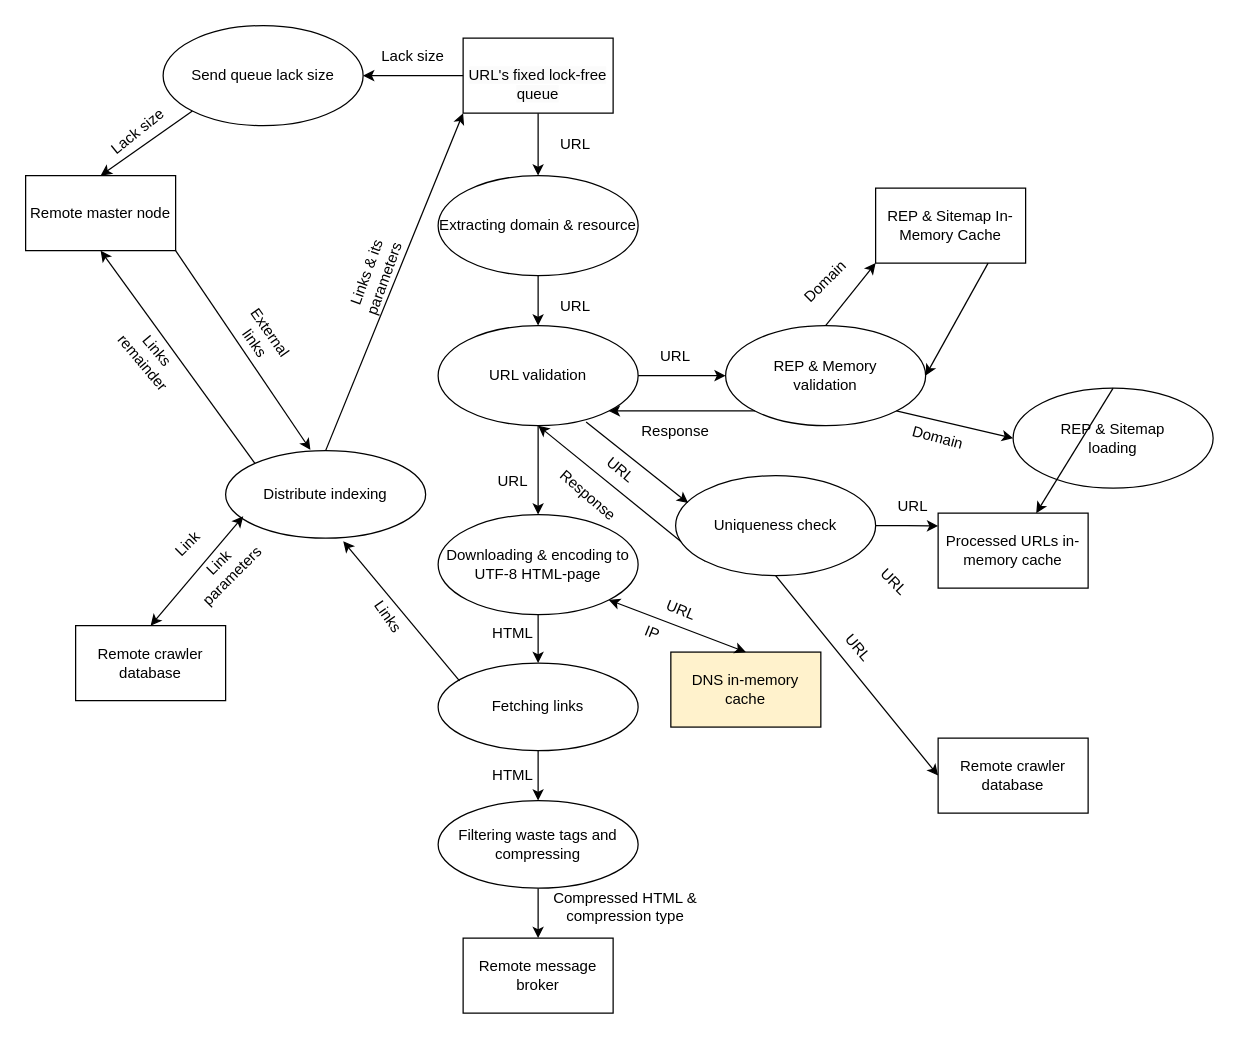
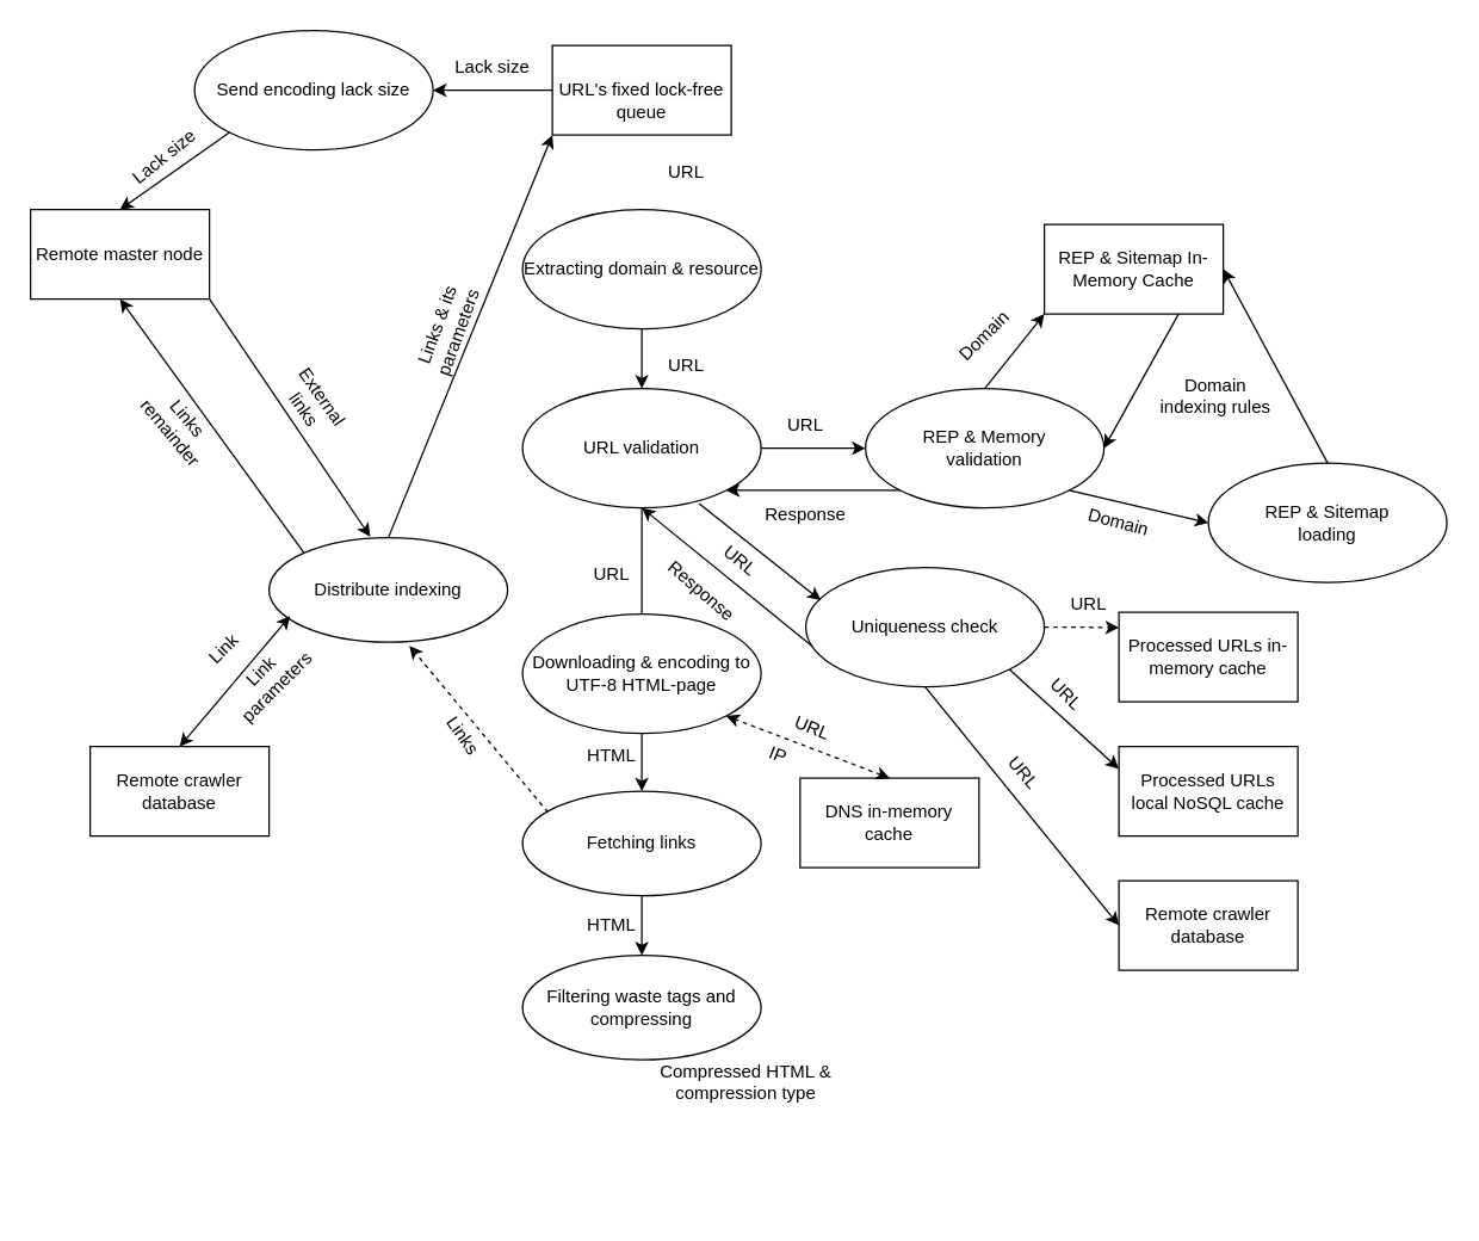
  <mxCell id="0" />
  <mxCell id="1" parent="0" />
  <mxCell id="2" value="Extracting domain &amp;amp; resource" style="ellipse;whiteSpace=wrap;html=1;" vertex="1" parent="1"><mxGeometry x="350" y="140" width="160" height="80" as="geometry" /></mxCell>
- <mxCell id="3" value="" style="endArrow=classic;html=1;rounded=0;entryX=0.5;entryY=0;entryDx=0;entryDy=0;exitX=0.5;exitY=1;exitDx=0;exitDy=0;" edge="1" parent="1" source="5" target="2"><mxGeometry width="50" height="50" relative="1" as="geometry"><mxPoint x="410" y="100" as="sourcePoint" /><mxPoint x="420" y="50" as="targetPoint" /></mxGeometry></mxCell>
  <mxCell id="4" value="URL" style="text;html=1;strokeColor=none;fillColor=none;align=center;verticalAlign=middle;whiteSpace=wrap;rounded=0;" vertex="1" parent="1"><mxGeometry x="510" y="270" width="60" height="30" as="geometry" /></mxCell>
  <mxCell id="5" value="&lt;br&gt;&lt;span style=&quot;color: rgb(0, 0, 0); font-family: Helvetica; font-size: 12px; font-style: normal; font-variant-ligatures: normal; font-variant-caps: normal; font-weight: 400; letter-spacing: normal; orphans: 2; text-align: center; text-indent: 0px; text-transform: none; widows: 2; word-spacing: 0px; -webkit-text-stroke-width: 0px; background-color: rgb(251, 251, 251); text-decoration-thickness: initial; text-decoration-style: initial; text-decoration-color: initial; float: none; display: inline !important;&quot;&gt;URL's fixed lock-free queue&lt;/span&gt;" style="rounded=0;whiteSpace=wrap;html=1;" vertex="1" parent="1"><mxGeometry x="370" y="30" width="120" height="60" as="geometry" /></mxCell>
  <mxCell id="6" value="" style="endArrow=classic;html=1;rounded=0;exitX=0.5;exitY=1;exitDx=0;exitDy=0;entryX=0.5;entryY=0;entryDx=0;entryDy=0;" edge="1" parent="1" source="2" target="7"><mxGeometry width="50" height="50" relative="1" as="geometry"><mxPoint x="510" y="350" as="sourcePoint" /><mxPoint x="430" y="260" as="targetPoint" /></mxGeometry></mxCell>
  <mxCell id="7" value="URL validation" style="ellipse;whiteSpace=wrap;html=1;" vertex="1" parent="1"><mxGeometry x="350" y="260" width="160" height="80" as="geometry" /></mxCell>
  <mxCell id="8" value="REP &amp;amp; Sitemap In-Memory Cache" style="rounded=0;whiteSpace=wrap;html=1;" vertex="1" parent="1"><mxGeometry x="700" y="150" width="120" height="60" as="geometry" /></mxCell>
  <mxCell id="9" value="REP &amp;amp; Memory&lt;br&gt;validation" style="ellipse;whiteSpace=wrap;html=1;" vertex="1" parent="1"><mxGeometry x="580" y="260" width="160" height="80" as="geometry" /></mxCell>
  <mxCell id="10" value="" style="endArrow=classic;html=1;rounded=0;exitX=1;exitY=0.5;exitDx=0;exitDy=0;entryX=0;entryY=0.5;entryDx=0;entryDy=0;" edge="1" parent="1" source="7" target="9"><mxGeometry width="50" height="50" relative="1" as="geometry"><mxPoint x="530" y="320" as="sourcePoint" /><mxPoint x="570" y="400" as="targetPoint" /></mxGeometry></mxCell>
  <mxCell id="11" value="URL" style="text;html=1;strokeColor=none;fillColor=none;align=center;verticalAlign=middle;whiteSpace=wrap;rounded=0;" vertex="1" parent="1"><mxGeometry x="430" y="100" width="60" height="30" as="geometry" /></mxCell>
  <mxCell id="12" value="URL" style="text;html=1;strokeColor=none;fillColor=none;align=center;verticalAlign=middle;whiteSpace=wrap;rounded=0;" vertex="1" parent="1"><mxGeometry x="430" y="220" width="60" height="50" as="geometry" /></mxCell>
  <mxCell id="13" value="" style="endArrow=classic;html=1;rounded=0;exitX=0.5;exitY=0;exitDx=0;exitDy=0;entryX=0;entryY=1;entryDx=0;entryDy=0;" edge="1" parent="1" source="9" target="8"><mxGeometry width="50" height="50" relative="1" as="geometry"><mxPoint x="780" y="290" as="sourcePoint" /><mxPoint x="830" y="240" as="targetPoint" /></mxGeometry></mxCell>
  <mxCell id="14" value="Domain" style="text;html=1;strokeColor=none;fillColor=none;align=center;verticalAlign=middle;whiteSpace=wrap;rounded=0;rotation=-45;" vertex="1" parent="1"><mxGeometry x="630" y="210" width="60" height="30" as="geometry" /></mxCell>
  <mxCell id="15" value="" style="endArrow=classic;html=1;rounded=0;entryX=1;entryY=0.5;entryDx=0;entryDy=0;exitX=0.75;exitY=1;exitDx=0;exitDy=0;" edge="1" parent="1" source="8" target="9"><mxGeometry width="50" height="50" relative="1" as="geometry"><mxPoint x="940" y="360" as="sourcePoint" /><mxPoint x="990" y="310" as="targetPoint" /></mxGeometry></mxCell>
+ <mxCell id="16" value="Domain indexing rules" style="text;html=1;strokeColor=none;fillColor=none;align=center;verticalAlign=middle;whiteSpace=wrap;rounded=0;" vertex="1" parent="1"><mxGeometry x="770" y="250" width="90" height="30" as="geometry" /></mxCell>
  <mxCell id="17" value="REP &amp;amp; Sitemap&lt;br&gt;loading" style="ellipse;whiteSpace=wrap;html=1;" vertex="1" parent="1"><mxGeometry x="810" y="310" width="160" height="80" as="geometry" /></mxCell>
  <mxCell id="18" value="" style="endArrow=classic;html=1;rounded=0;exitX=1;exitY=1;exitDx=0;exitDy=0;entryX=0;entryY=0.5;entryDx=0;entryDy=0;" edge="1" parent="1" source="9" target="17"><mxGeometry width="50" height="50" relative="1" as="geometry"><mxPoint x="630" y="480" as="sourcePoint" /><mxPoint x="680" y="430" as="targetPoint" /></mxGeometry></mxCell>
  <mxCell id="19" value="Domain" style="text;html=1;strokeColor=none;fillColor=none;align=center;verticalAlign=middle;whiteSpace=wrap;rounded=0;rotation=15;" vertex="1" parent="1"><mxGeometry x="720" y="335" width="60" height="30" as="geometry" /></mxCell>
- <mxCell id="20" value="" style="endArrow=classic;html=1;rounded=0;exitX=0.5;exitY=0;exitDx=0;exitDy=0;" edge="1" parent="1" source="17" target="29"><mxGeometry width="50" height="50" relative="1" as="geometry"><mxPoint x="960" y="290" as="sourcePoint" /><mxPoint x="1010" y="240" as="targetPoint" /></mxGeometry></mxCell>
+ <mxCell id="20" value="" style="endArrow=classic;html=1;rounded=0;entryX=1;entryY=0.5;entryDx=0;entryDy=0;exitX=0.5;exitY=0;exitDx=0;exitDy=0;" edge="1" parent="1" source="17" target="8"><mxGeometry width="50" height="50" relative="1" as="geometry"><mxPoint x="960" y="290" as="sourcePoint" /><mxPoint x="1010" y="240" as="targetPoint" /></mxGeometry></mxCell>
  <mxCell id="21" value="" style="endArrow=classic;html=1;rounded=0;exitX=0;exitY=1;exitDx=0;exitDy=0;entryX=1;entryY=1;entryDx=0;entryDy=0;" edge="1" parent="1" source="9" target="7"><mxGeometry width="50" height="50" relative="1" as="geometry"><mxPoint x="550" y="440" as="sourcePoint" /><mxPoint x="600" y="390" as="targetPoint" /></mxGeometry></mxCell>
  <mxCell id="22" value="Response" style="text;html=1;strokeColor=none;fillColor=none;align=center;verticalAlign=middle;whiteSpace=wrap;rounded=0;" vertex="1" parent="1"><mxGeometry x="510" y="330" width="60" height="30" as="geometry" /></mxCell>
+ <mxCell id="23" style="rounded=0;orthogonalLoop=1;jettySize=auto;html=1;exitX=1;exitY=1;exitDx=0;exitDy=0;entryX=0;entryY=0.25;entryDx=0;entryDy=0;" edge="1" parent="1" source="26" target="30"><mxGeometry relative="1" as="geometry"><mxPoint x="676.667" y="540" as="targetPoint" /></mxGeometry></mxCell>
  <mxCell id="24" style="rounded=0;orthogonalLoop=1;jettySize=auto;html=1;exitX=0.5;exitY=1;exitDx=0;exitDy=0;entryX=0;entryY=0.5;entryDx=0;entryDy=0;" edge="1" parent="1" source="26" target="31"><mxGeometry relative="1" as="geometry"><mxPoint x="730" y="610" as="targetPoint" /></mxGeometry></mxCell>
  <mxCell id="25" style="rounded=0;orthogonalLoop=1;jettySize=auto;html=1;exitX=0;exitY=1;exitDx=0;exitDy=0;entryX=0.5;entryY=1;entryDx=0;entryDy=0;" edge="1" parent="1" source="26" target="7"><mxGeometry relative="1" as="geometry" /></mxCell>
  <mxCell id="26" value="Uniqueness check" style="ellipse;whiteSpace=wrap;html=1;" vertex="1" parent="1"><mxGeometry x="540" y="380" width="160" height="80" as="geometry" /></mxCell>
  <mxCell id="27" value="" style="endArrow=classic;html=1;rounded=0;exitX=0.74;exitY=0.963;exitDx=0;exitDy=0;exitPerimeter=0;entryX=0.063;entryY=0.275;entryDx=0;entryDy=0;entryPerimeter=0;" edge="1" parent="1" source="7" target="26"><mxGeometry width="50" height="50" relative="1" as="geometry"><mxPoint x="670" y="320" as="sourcePoint" /><mxPoint x="720" y="270" as="targetPoint" /></mxGeometry></mxCell>
  <mxCell id="28" value="URL" style="text;html=1;strokeColor=none;fillColor=none;align=center;verticalAlign=middle;whiteSpace=wrap;rounded=0;rotation=40;" vertex="1" parent="1"><mxGeometry x="466.42" y="371.17" width="60" height="10" as="geometry" /></mxCell>
  <mxCell id="29" value="Processed URLs in-memory cache" style="rounded=0;whiteSpace=wrap;html=1;" vertex="1" parent="1"><mxGeometry x="750" y="410" width="120" height="60" as="geometry" /></mxCell>
+ <mxCell id="30" value="Processed URLs local NoSQL cache" style="rounded=0;whiteSpace=wrap;html=1;" vertex="1" parent="1"><mxGeometry x="750" y="500" width="120" height="60" as="geometry" /></mxCell>
  <mxCell id="31" value="Remote crawler database" style="rounded=0;whiteSpace=wrap;html=1;" vertex="1" parent="1"><mxGeometry x="750" y="590" width="120" height="60" as="geometry" /></mxCell>
- <mxCell id="32" style="edgeStyle=orthogonalEdgeStyle;rounded=0;orthogonalLoop=1;jettySize=auto;html=1;entryX=0;entryY=0.172;entryDx=0;entryDy=0;entryPerimeter=0;" edge="1" parent="1" source="26" target="29"><mxGeometry relative="1" as="geometry" /></mxCell>
+ <mxCell id="32" style="edgeStyle=orthogonalEdgeStyle;rounded=0;orthogonalLoop=1;jettySize=auto;html=1;entryX=0;entryY=0.172;entryDx=0;entryDy=0;entryPerimeter=0;dashed=1;" edge="1" parent="1" source="26" target="29"><mxGeometry relative="1" as="geometry" /></mxCell>
  <mxCell id="33" value="URL" style="text;html=1;strokeColor=none;fillColor=none;align=center;verticalAlign=middle;whiteSpace=wrap;rounded=0;" vertex="1" parent="1"><mxGeometry x="700" y="390" width="60" height="30" as="geometry" /></mxCell>
  <mxCell id="34" value="URL" style="text;html=1;strokeColor=none;fillColor=none;align=center;verticalAlign=middle;whiteSpace=wrap;rounded=0;rotation=45;" vertex="1" parent="1"><mxGeometry x="684.52" y="457.73" width="60" height="14.5" as="geometry" /></mxCell>
  <mxCell id="35" value="URL" style="text;html=1;strokeColor=none;fillColor=none;align=center;verticalAlign=middle;whiteSpace=wrap;rounded=0;rotation=50;" vertex="1" parent="1"><mxGeometry x="656.17" y="508.21" width="60" height="20" as="geometry" /></mxCell>
  <mxCell id="36" value="Response" style="text;html=1;strokeColor=none;fillColor=none;align=center;verticalAlign=middle;whiteSpace=wrap;rounded=0;rotation=41;" vertex="1" parent="1"><mxGeometry x="440" y="381.17" width="60" height="30" as="geometry" /></mxCell>
- <mxCell id="37" value="" style="endArrow=classic;html=1;rounded=0;exitX=0.5;exitY=1;exitDx=0;exitDy=0;entryX=0.5;entryY=0;entryDx=0;entryDy=0;" edge="1" parent="1" source="7" target="38"><mxGeometry width="50" height="50" relative="1" as="geometry"><mxPoint x="390" y="510" as="sourcePoint" /><mxPoint x="430" y="420" as="targetPoint" /></mxGeometry></mxCell>
+ <mxCell id="37" value="" style="endArrow=none;html=1;rounded=0;exitX=0.5;exitY=1;exitDx=0;exitDy=0;entryX=0.5;entryY=0;entryDx=0;entryDy=0;" edge="1" parent="1" source="7" target="38"><mxGeometry width="50" height="50" relative="1" as="geometry"><mxPoint x="390" y="510" as="sourcePoint" /><mxPoint x="430" y="420" as="targetPoint" /></mxGeometry></mxCell>
  <mxCell id="38" value="Downloading &amp;amp; encoding to UTF-8 HTML-page" style="ellipse;whiteSpace=wrap;html=1;" vertex="1" parent="1"><mxGeometry x="350" y="411.17" width="160" height="80" as="geometry" /></mxCell>
  <mxCell id="39" value="URL" style="text;html=1;strokeColor=none;fillColor=none;align=center;verticalAlign=middle;whiteSpace=wrap;rounded=0;" vertex="1" parent="1"><mxGeometry x="380" y="360" width="60" height="50" as="geometry" /></mxCell>
  <mxCell id="40" value="Fetching links" style="ellipse;whiteSpace=wrap;html=1;" vertex="1" parent="1"><mxGeometry x="350" y="530" width="160" height="70" as="geometry" /></mxCell>
  <mxCell id="41" value="" style="endArrow=classic;html=1;rounded=0;exitX=0.5;exitY=1;exitDx=0;exitDy=0;entryX=0.5;entryY=0;entryDx=0;entryDy=0;" edge="1" parent="1" source="38" target="40"><mxGeometry width="50" height="50" relative="1" as="geometry"><mxPoint x="330" y="550" as="sourcePoint" /><mxPoint x="380" y="500" as="targetPoint" /></mxGeometry></mxCell>
  <mxCell id="42" value="" style="endArrow=classic;html=1;rounded=0;exitX=0.5;exitY=1;exitDx=0;exitDy=0;entryX=0.5;entryY=0;entryDx=0;entryDy=0;" edge="1" parent="1" source="40" target="46"><mxGeometry width="50" height="50" relative="1" as="geometry"><mxPoint x="370" y="720" as="sourcePoint" /><mxPoint x="430" y="660" as="targetPoint" /></mxGeometry></mxCell>
  <mxCell id="43" value="HTML" style="text;html=1;strokeColor=none;fillColor=none;align=center;verticalAlign=middle;whiteSpace=wrap;rounded=0;" vertex="1" parent="1"><mxGeometry x="380" y="491.17" width="60" height="30" as="geometry" /></mxCell>
  <mxCell id="44" value="HTML" style="text;html=1;strokeColor=none;fillColor=none;align=center;verticalAlign=middle;whiteSpace=wrap;rounded=0;" vertex="1" parent="1"><mxGeometry x="380" y="605" width="60" height="30" as="geometry" /></mxCell>
- <mxCell id="45" style="edgeStyle=orthogonalEdgeStyle;rounded=0;orthogonalLoop=1;jettySize=auto;html=1;exitX=0.5;exitY=1;exitDx=0;exitDy=0;" edge="1" parent="1" source="46" target="47"><mxGeometry relative="1" as="geometry" /></mxCell>
  <mxCell id="46" value="Filtering waste tags and compressing" style="ellipse;whiteSpace=wrap;html=1;" vertex="1" parent="1"><mxGeometry x="350" y="640" width="160" height="70" as="geometry" /></mxCell>
- <mxCell id="47" value="Remote message broker" style="rounded=0;whiteSpace=wrap;html=1;" vertex="1" parent="1"><mxGeometry x="370" y="750" width="120" height="60" as="geometry" /></mxCell>
  <mxCell id="48" value="Compressed HTML &amp;amp; compression type" style="text;html=1;strokeColor=none;fillColor=none;align=center;verticalAlign=middle;whiteSpace=wrap;rounded=0;" vertex="1" parent="1"><mxGeometry x="430" y="710" width="140" height="30" as="geometry" /></mxCell>
- <mxCell id="49" value="" style="endArrow=classic;html=1;rounded=0;exitX=0.107;exitY=0.203;exitDx=0;exitDy=0;entryX=0.588;entryY=1.035;entryDx=0;entryDy=0;exitPerimeter=0;entryPerimeter=0;" edge="1" parent="1" source="40" target="50"><mxGeometry width="50" height="50" relative="1" as="geometry"><mxPoint x="290" y="520" as="sourcePoint" /><mxPoint x="340" y="470" as="targetPoint" /></mxGeometry></mxCell>
+ <mxCell id="49" value="" style="endArrow=classic;html=1;rounded=0;exitX=0.107;exitY=0.203;exitDx=0;exitDy=0;entryX=0.588;entryY=1.035;entryDx=0;entryDy=0;exitPerimeter=0;entryPerimeter=0;dashed=1;" edge="1" parent="1" source="40" target="50"><mxGeometry width="50" height="50" relative="1" as="geometry"><mxPoint x="290" y="520" as="sourcePoint" /><mxPoint x="340" y="470" as="targetPoint" /></mxGeometry></mxCell>
  <mxCell id="50" value="Distribute indexing" style="ellipse;whiteSpace=wrap;html=1;" vertex="1" parent="1"><mxGeometry x="180" y="360" width="160" height="70" as="geometry" /></mxCell>
  <mxCell id="51" value="Links" style="text;html=1;strokeColor=none;fillColor=none;align=center;verticalAlign=middle;whiteSpace=wrap;rounded=0;rotation=55;" vertex="1" parent="1"><mxGeometry x="280" y="478.21" width="60" height="30" as="geometry" /></mxCell>
  <mxCell id="52" value="" style="endArrow=classic;html=1;rounded=0;exitX=0.5;exitY=0;exitDx=0;exitDy=0;entryX=0;entryY=1;entryDx=0;entryDy=0;" edge="1" parent="1" source="50" target="5"><mxGeometry width="50" height="50" relative="1" as="geometry"><mxPoint x="200" y="300" as="sourcePoint" /><mxPoint x="250" y="250" as="targetPoint" /></mxGeometry></mxCell>
  <mxCell id="53" value="Links &amp;amp; its parameters" style="text;html=1;strokeColor=none;fillColor=none;align=center;verticalAlign=middle;whiteSpace=wrap;rounded=0;rotation=-70;" vertex="1" parent="1"><mxGeometry y="210" width="60" height="20" as="geometry" x="270" /></mxCell>
  <mxCell id="54" value="Remote master node" style="rounded=0;whiteSpace=wrap;html=1;" vertex="1" parent="1"><mxGeometry x="20" y="140" width="120" height="60" as="geometry" /></mxCell>
  <mxCell id="55" value="" style="endArrow=classic;html=1;rounded=0;entryX=0.5;entryY=1;entryDx=0;entryDy=0;exitX=0;exitY=0;exitDx=0;exitDy=0;" edge="1" parent="1" source="50" target="54"><mxGeometry width="50" height="50" relative="1" as="geometry"><mxPoint x="214" y="365" as="sourcePoint" /><mxPoint x="150" y="490" as="targetPoint" /></mxGeometry></mxCell>
  <mxCell id="56" value="Links&lt;br&gt;remainder" style="text;html=1;strokeColor=none;fillColor=none;align=center;verticalAlign=middle;whiteSpace=wrap;rounded=0;rotation=50;" vertex="1" parent="1"><mxGeometry x="90" y="270" width="60" height="30" as="geometry" /></mxCell>
  <mxCell id="57" value="" style="endArrow=classic;html=1;rounded=0;exitX=1;exitY=1;exitDx=0;exitDy=0;entryX=0.424;entryY=-0.009;entryDx=0;entryDy=0;entryPerimeter=0;" edge="1" parent="1" source="54" target="50"><mxGeometry width="50" height="50" relative="1" as="geometry"><mxPoint x="200" y="250" as="sourcePoint" /><mxPoint x="310" y="-20" as="targetPoint" /></mxGeometry></mxCell>
  <mxCell id="58" value="External links" style="text;html=1;strokeColor=none;fillColor=none;align=center;verticalAlign=middle;whiteSpace=wrap;rounded=0;rotation=55;" vertex="1" parent="1"><mxGeometry x="180" y="260" width="60" height="20" as="geometry" /></mxCell>
  <mxCell id="59" value="Remote crawler database" style="rounded=0;whiteSpace=wrap;html=1;" vertex="1" parent="1"><mxGeometry x="60" y="500" width="120" height="60" as="geometry" /></mxCell>
  <mxCell id="60" value="" style="endArrow=classic;startArrow=classic;html=1;rounded=0;entryX=0.088;entryY=0.75;entryDx=0;entryDy=0;entryPerimeter=0;exitX=0.5;exitY=0;exitDx=0;exitDy=0;" edge="1" parent="1" source="59" target="50"><mxGeometry width="50" height="50" relative="1" as="geometry"><mxPoint x="80" y="480" as="sourcePoint" /><mxPoint x="130" y="430" as="targetPoint" /></mxGeometry></mxCell>
  <mxCell id="61" value="Link" style="text;html=1;strokeColor=none;fillColor=none;align=center;verticalAlign=middle;whiteSpace=wrap;rounded=0;rotation=-45;" vertex="1" parent="1"><mxGeometry x="130" y="425" width="40" height="20" as="geometry" /></mxCell>
  <mxCell id="62" value="Link parameters" style="text;html=1;strokeColor=none;fillColor=none;align=center;verticalAlign=middle;whiteSpace=wrap;rounded=0;rotation=-45;" vertex="1" parent="1"><mxGeometry x="160" y="445" width="40" height="20" as="geometry" /></mxCell>
- <mxCell id="63" value="DNS in-memory cache" style="rounded=0;whiteSpace=wrap;html=1;fillColor=#fff2cc;" vertex="1" parent="1"><mxGeometry x="536.17" y="521.17" width="120" height="60" as="geometry" /></mxCell>
- <mxCell id="64" value="" style="endArrow=classic;startArrow=classic;html=1;rounded=0;entryX=1;entryY=1;entryDx=0;entryDy=0;exitX=0.5;exitY=0;exitDx=0;exitDy=0;" edge="1" parent="1" source="63" target="38"><mxGeometry width="50" height="50" relative="1" as="geometry"><mxPoint y="660" as="sourcePoint" x="270" /><mxPoint x="320" y="610" as="targetPoint" /></mxGeometry></mxCell>
+ <mxCell id="63" value="DNS in-memory cache" style="rounded=0;whiteSpace=wrap;html=1;" vertex="1" parent="1"><mxGeometry x="536.17" y="521.17" width="120" height="60" as="geometry" /></mxCell>
+ <mxCell id="64" value="" style="endArrow=classic;startArrow=classic;html=1;rounded=0;entryX=1;entryY=1;entryDx=0;entryDy=0;exitX=0.5;exitY=0;exitDx=0;exitDy=0;dashed=1;" edge="1" parent="1" source="63" target="38"><mxGeometry width="50" height="50" relative="1" as="geometry"><mxPoint y="660" as="sourcePoint" x="270" /><mxPoint x="320" y="610" as="targetPoint" /></mxGeometry></mxCell>
  <mxCell id="65" value="URL" style="text;html=1;strokeColor=none;fillColor=none;align=center;verticalAlign=middle;whiteSpace=wrap;rounded=0;rotation=22;" vertex="1" parent="1"><mxGeometry x="526.42" y="478.21" width="36.79" height="20" as="geometry" /></mxCell>
  <mxCell id="66" value="IP" style="text;html=1;strokeColor=none;fillColor=none;align=center;verticalAlign=middle;whiteSpace=wrap;rounded=0;rotation=22;" vertex="1" parent="1"><mxGeometry x="503.21" y="496.17" width="36.79" height="20" as="geometry" /></mxCell>
- <mxCell id="67" value="Send queue lack size" style="ellipse;whiteSpace=wrap;html=1;" vertex="1" parent="1"><mxGeometry x="130" y="20" width="160" height="80" as="geometry" /></mxCell>
+ <mxCell id="67" value="Send encoding lack size" style="ellipse;whiteSpace=wrap;html=1;" vertex="1" parent="1"><mxGeometry x="130" y="20" width="160" height="80" as="geometry" /></mxCell>
  <mxCell id="68" value="Lack size" style="text;html=1;strokeColor=none;fillColor=none;align=center;verticalAlign=middle;whiteSpace=wrap;rounded=0;" vertex="1" parent="1"><mxGeometry x="300" y="30" width="60" height="30" as="geometry" /></mxCell>
  <mxCell id="69" value="" style="endArrow=classic;html=1;rounded=0;exitX=0;exitY=0.5;exitDx=0;exitDy=0;entryX=1;entryY=0.5;entryDx=0;entryDy=0;" edge="1" parent="1" source="5" target="67"><mxGeometry width="50" height="50" relative="1" as="geometry"><mxPoint x="250" y="210" as="sourcePoint" /><mxPoint x="300" y="160" as="targetPoint" /></mxGeometry></mxCell>
  <mxCell id="70" value="" style="endArrow=classic;html=1;rounded=0;exitX=0;exitY=1;exitDx=0;exitDy=0;entryX=0.5;entryY=0;entryDx=0;entryDy=0;" edge="1" parent="1" source="67" target="54"><mxGeometry width="50" height="50" relative="1" as="geometry"><mxPoint x="230" y="200" as="sourcePoint" /><mxPoint x="280" y="150" as="targetPoint" /></mxGeometry></mxCell>
  <mxCell id="71" value="Lack size" style="text;html=1;strokeColor=none;fillColor=none;align=center;verticalAlign=middle;whiteSpace=wrap;rounded=0;rotation=321;" vertex="1" parent="1"><mxGeometry x="80" y="90" width="60" height="30" as="geometry" /></mxCell>
